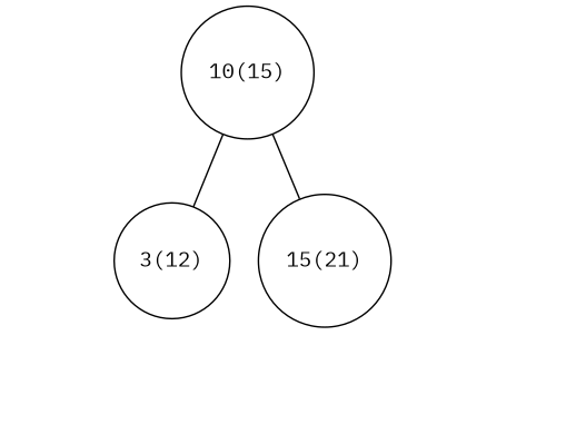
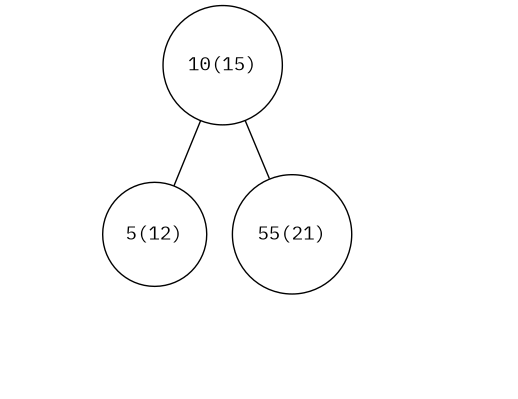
  graph {
    fontname="IBM Plex Mono"
    node [fontname="IBM Plex Mono" style=invis]
    edge [fontname="IBM Plex Mono" style=invis]
    n1 [fillcolor="#FFFFFF" label="10(15)" shape=circle style=filled]
-   n2 [fillcolor="#FFFFFF" label="3(12)" shape=circle style=filled]
-   n3 [fillcolor="#FFFFFF" label="15(21)" shape=circle style=filled]
+   n2 [fillcolor="#FFFFFF" label="5(12)" shape=circle style=filled]
+   n3 [fillcolor="#FFFFFF" label="55(21)" shape=circle style=filled]
    NIL4
    NIL5
    NIL8
    NIL6
    NIL7
    n1 -- n2 [style=""]
    n1 -- n3 [style=""]
    n2 -- NIL4
    n2 -- NIL5
    n3 -- NIL8
  }
